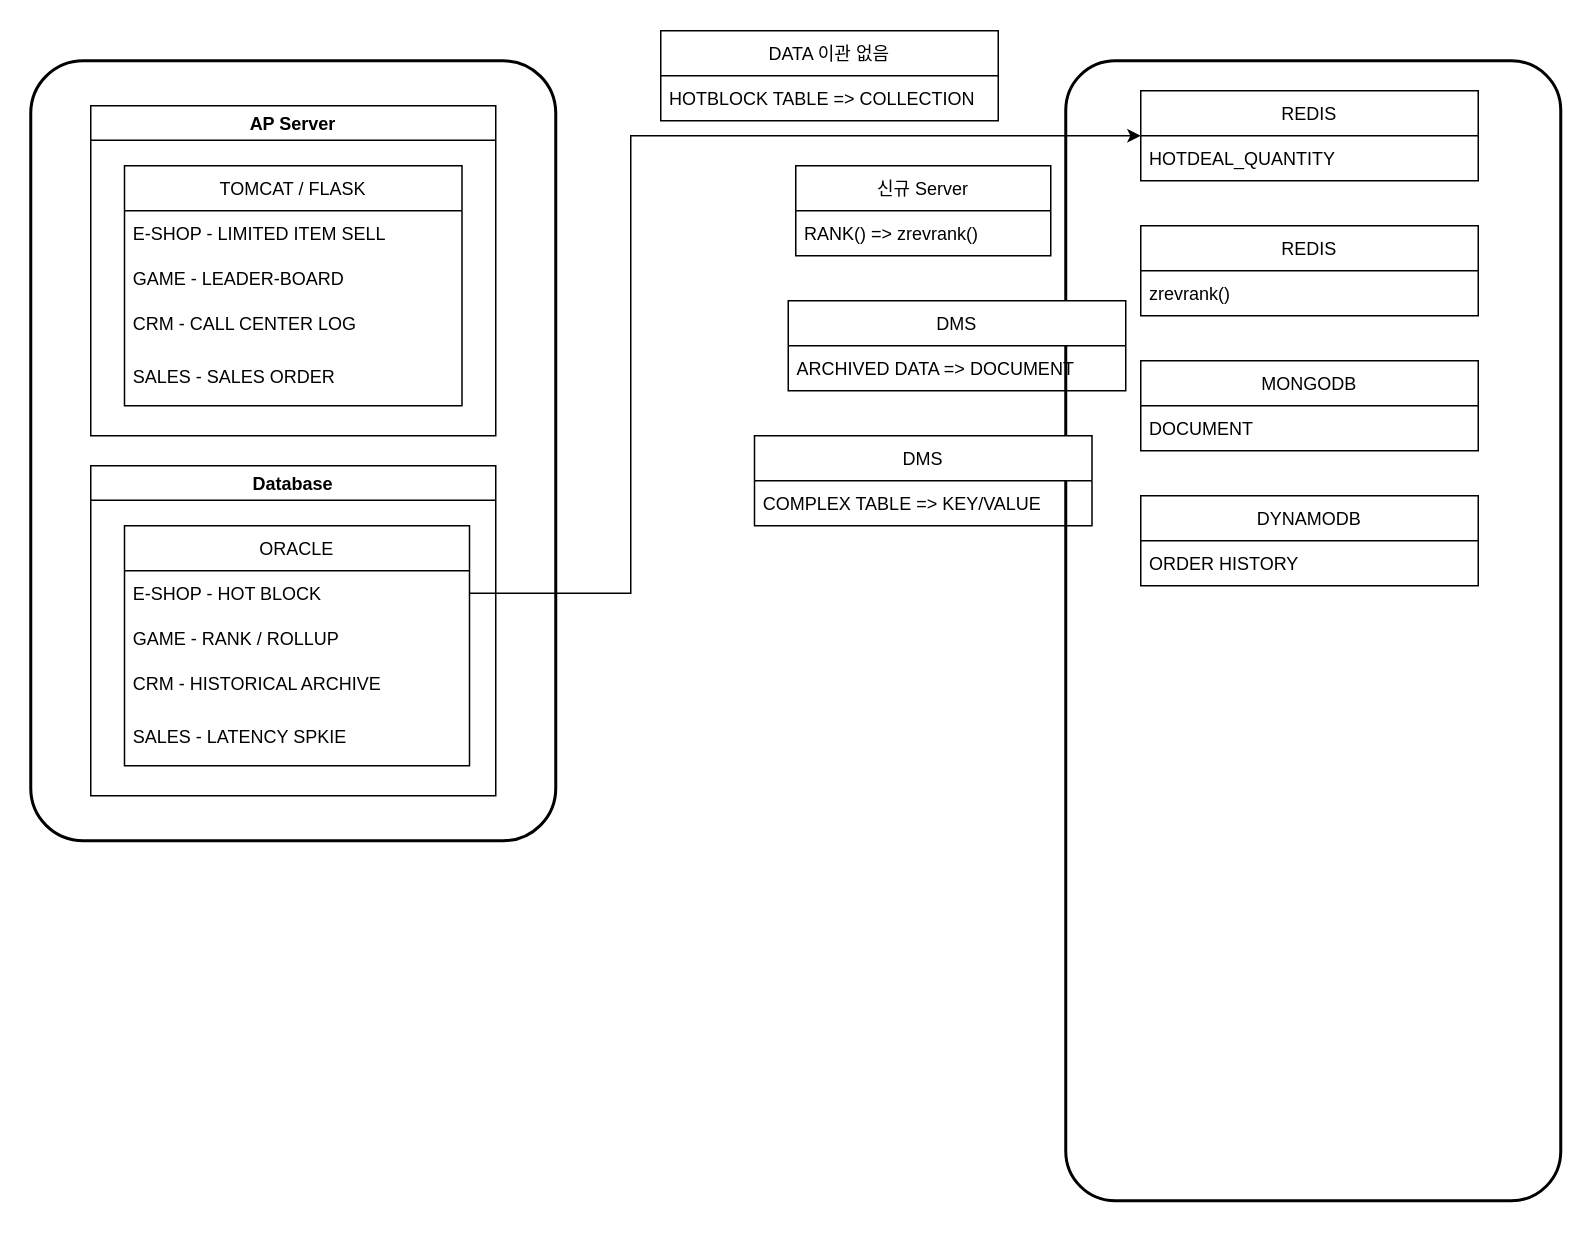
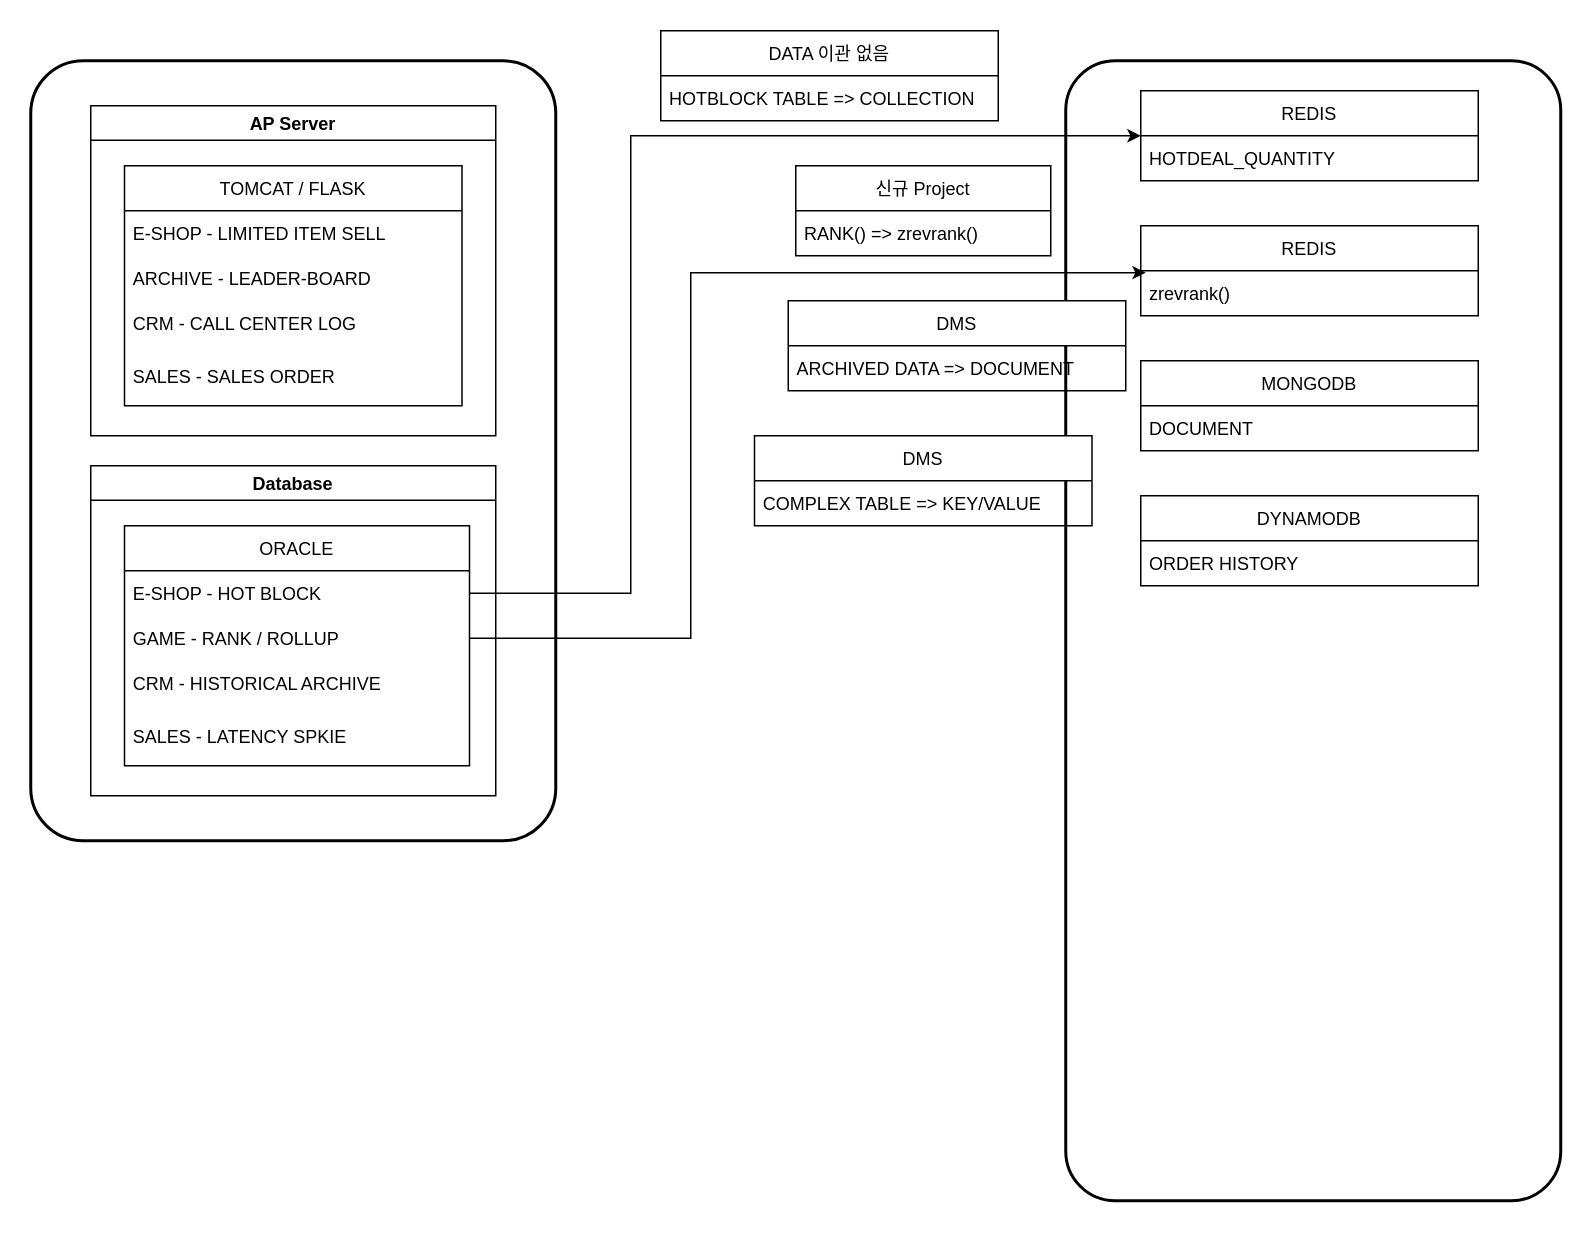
  <mxCell id="0" />
  <mxCell id="1" parent="0" />
  <mxCell id="2" value="" style="rounded=1;arcSize=10;dashed=0;fillColor=none;gradientColor=none;strokeWidth=2;" vertex="1" parent="1"><mxGeometry x="20" y="40" width="350" height="520" as="geometry" /></mxCell>
  <mxCell id="3" value="AP Server" style="swimlane;" vertex="1" parent="1"><mxGeometry x="60" y="70" width="270" height="220" as="geometry" /></mxCell>
  <mxCell id="4" value="TOMCAT / FLASK" style="swimlane;fontStyle=0;childLayout=stackLayout;horizontal=1;startSize=30;horizontalStack=0;resizeParent=1;resizeParentMax=0;resizeLast=0;collapsible=1;marginBottom=0;" vertex="1" parent="3"><mxGeometry x="22.5" y="40" width="225" height="160" as="geometry" /></mxCell>
  <mxCell id="5" value="E-SHOP - LIMITED ITEM SELL" style="text;strokeColor=none;fillColor=none;align=left;verticalAlign=middle;spacingLeft=4;spacingRight=4;overflow=hidden;points=[[0,0.5],[1,0.5]];portConstraint=eastwest;rotatable=0;" vertex="1" parent="4"><mxGeometry y="30" width="225" height="30" as="geometry" /></mxCell>
- <mxCell id="6" value="GAME - LEADER-BOARD" style="text;strokeColor=none;fillColor=none;align=left;verticalAlign=middle;spacingLeft=4;spacingRight=4;overflow=hidden;points=[[0,0.5],[1,0.5]];portConstraint=eastwest;rotatable=0;" vertex="1" parent="4"><mxGeometry y="60" width="225" height="30" as="geometry" /></mxCell>
+ <mxCell id="6" value="ARCHIVE - LEADER-BOARD" style="text;strokeColor=none;fillColor=none;align=left;verticalAlign=middle;spacingLeft=4;spacingRight=4;overflow=hidden;points=[[0,0.5],[1,0.5]];portConstraint=eastwest;rotatable=0;" vertex="1" parent="4"><mxGeometry y="60" width="225" height="30" as="geometry" /></mxCell>
  <mxCell id="7" value="CRM - CALL CENTER LOG" style="text;strokeColor=none;fillColor=none;align=left;verticalAlign=middle;spacingLeft=4;spacingRight=4;overflow=hidden;points=[[0,0.5],[1,0.5]];portConstraint=eastwest;rotatable=0;" vertex="1" parent="4"><mxGeometry y="90" width="225" height="30" as="geometry" /></mxCell>
  <mxCell id="8" value="SALES - SALES ORDER" style="text;strokeColor=none;fillColor=none;align=left;verticalAlign=middle;spacingLeft=4;spacingRight=4;overflow=hidden;points=[[0,0.5],[1,0.5]];portConstraint=eastwest;rotatable=0;container=0;" vertex="1" parent="4"><mxGeometry y="120" width="225" height="40" as="geometry" /></mxCell>
  <mxCell id="9" value="Database" style="swimlane;" vertex="1" parent="1"><mxGeometry x="60" y="310" width="270" height="220" as="geometry" /></mxCell>
  <mxCell id="10" value="ORACLE" style="swimlane;fontStyle=0;childLayout=stackLayout;horizontal=1;startSize=30;horizontalStack=0;resizeParent=1;resizeParentMax=0;resizeLast=0;collapsible=1;marginBottom=0;" vertex="1" parent="9"><mxGeometry x="22.5" y="40" width="230" height="160" as="geometry" /></mxCell>
  <mxCell id="11" value="E-SHOP - HOT BLOCK" style="text;strokeColor=none;fillColor=none;align=left;verticalAlign=middle;spacingLeft=4;spacingRight=4;overflow=hidden;points=[[0,0.5],[1,0.5]];portConstraint=eastwest;rotatable=0;" vertex="1" parent="10"><mxGeometry y="30" width="230" height="30" as="geometry" /></mxCell>
  <mxCell id="12" value="GAME - RANK / ROLLUP" style="text;strokeColor=none;fillColor=none;align=left;verticalAlign=middle;spacingLeft=4;spacingRight=4;overflow=hidden;points=[[0,0.5],[1,0.5]];portConstraint=eastwest;rotatable=0;" vertex="1" parent="10"><mxGeometry y="60" width="230" height="30" as="geometry" /></mxCell>
  <mxCell id="13" value="CRM - HISTORICAL ARCHIVE" style="text;strokeColor=none;fillColor=none;align=left;verticalAlign=middle;spacingLeft=4;spacingRight=4;overflow=hidden;points=[[0,0.5],[1,0.5]];portConstraint=eastwest;rotatable=0;" vertex="1" parent="10"><mxGeometry y="90" width="230" height="30" as="geometry" /></mxCell>
  <mxCell id="14" value="SALES - LATENCY SPKIE" style="text;strokeColor=none;fillColor=none;align=left;verticalAlign=middle;spacingLeft=4;spacingRight=4;overflow=hidden;points=[[0,0.5],[1,0.5]];portConstraint=eastwest;rotatable=0;container=0;" vertex="1" parent="10"><mxGeometry y="120" width="230" height="40" as="geometry" /></mxCell>
  <mxCell id="15" value="" style="rounded=1;arcSize=10;dashed=0;fillColor=none;gradientColor=none;strokeWidth=2;" vertex="1" parent="1"><mxGeometry x="710" y="40" width="330" height="760" as="geometry" /></mxCell>
  <mxCell id="16" value="REDIS" style="swimlane;fontStyle=0;childLayout=stackLayout;horizontal=1;startSize=30;horizontalStack=0;resizeParent=1;resizeParentMax=0;resizeLast=0;collapsible=1;marginBottom=0;" vertex="1" parent="1"><mxGeometry x="760" y="60" width="225" height="60" as="geometry" /></mxCell>
  <mxCell id="17" value="HOTDEAL_QUANTITY" style="text;strokeColor=none;fillColor=none;align=left;verticalAlign=middle;spacingLeft=4;spacingRight=4;overflow=hidden;points=[[0,0.5],[1,0.5]];portConstraint=eastwest;rotatable=0;" vertex="1" parent="16"><mxGeometry y="30" width="225" height="30" as="geometry" /></mxCell>
  <mxCell id="18" value="REDIS" style="swimlane;fontStyle=0;childLayout=stackLayout;horizontal=1;startSize=30;horizontalStack=0;resizeParent=1;resizeParentMax=0;resizeLast=0;collapsible=1;marginBottom=0;" vertex="1" parent="1"><mxGeometry x="760" y="150" width="225" height="60" as="geometry" /></mxCell>
  <mxCell id="19" value="zrevrank()" style="text;strokeColor=none;fillColor=none;align=left;verticalAlign=middle;spacingLeft=4;spacingRight=4;overflow=hidden;points=[[0,0.5],[1,0.5]];portConstraint=eastwest;rotatable=0;" vertex="1" parent="18"><mxGeometry y="30" width="225" height="30" as="geometry" /></mxCell>
  <mxCell id="20" value="MONGODB" style="swimlane;fontStyle=0;childLayout=stackLayout;horizontal=1;startSize=30;horizontalStack=0;resizeParent=1;resizeParentMax=0;resizeLast=0;collapsible=1;marginBottom=0;" vertex="1" parent="1"><mxGeometry x="760" y="240" width="225" height="60" as="geometry" /></mxCell>
  <mxCell id="21" value="DOCUMENT" style="text;strokeColor=none;fillColor=none;align=left;verticalAlign=middle;spacingLeft=4;spacingRight=4;overflow=hidden;points=[[0,0.5],[1,0.5]];portConstraint=eastwest;rotatable=0;" vertex="1" parent="20"><mxGeometry y="30" width="225" height="30" as="geometry" /></mxCell>
  <mxCell id="22" value="DYNAMODB" style="swimlane;fontStyle=0;childLayout=stackLayout;horizontal=1;startSize=30;horizontalStack=0;resizeParent=1;resizeParentMax=0;resizeLast=0;collapsible=1;marginBottom=0;" vertex="1" parent="1"><mxGeometry x="760" y="330" width="225" height="60" as="geometry" /></mxCell>
  <mxCell id="23" value="ORDER HISTORY" style="text;strokeColor=none;fillColor=none;align=left;verticalAlign=middle;spacingLeft=4;spacingRight=4;overflow=hidden;points=[[0,0.5],[1,0.5]];portConstraint=eastwest;rotatable=0;" vertex="1" parent="22"><mxGeometry y="30" width="225" height="30" as="geometry" /></mxCell>
  <mxCell id="24" style="edgeStyle=orthogonalEdgeStyle;rounded=0;orthogonalLoop=1;jettySize=auto;html=1;entryX=0;entryY=0.5;entryDx=0;entryDy=0;" edge="1" parent="1" source="11" target="16"><mxGeometry relative="1" as="geometry"><Array as="points"><mxPoint x="420" y="395" /><mxPoint x="420" y="90" /></Array></mxGeometry></mxCell>
  <mxCell id="25" value="DATA 이관 없음" style="swimlane;fontStyle=0;childLayout=stackLayout;horizontal=1;startSize=30;horizontalStack=0;resizeParent=1;resizeParentMax=0;resizeLast=0;collapsible=1;marginBottom=0;" vertex="1" parent="1"><mxGeometry x="440" y="20" width="225" height="60" as="geometry" /></mxCell>
  <mxCell id="26" value="HOTBLOCK TABLE =&gt; COLLECTION " style="text;strokeColor=none;fillColor=none;align=left;verticalAlign=middle;spacingLeft=4;spacingRight=4;overflow=hidden;points=[[0,0.5],[1,0.5]];portConstraint=eastwest;rotatable=0;" vertex="1" parent="25"><mxGeometry y="30" width="225" height="30" as="geometry" /></mxCell>
- <mxCell id="28" value="신규 Server" style="swimlane;fontStyle=0;childLayout=stackLayout;horizontal=1;startSize=30;horizontalStack=0;resizeParent=1;resizeParentMax=0;resizeLast=0;collapsible=1;marginBottom=0;" vertex="1" parent="1"><mxGeometry x="530" y="110" width="170" height="60" as="geometry" /></mxCell>
+ <mxCell id="27" style="edgeStyle=orthogonalEdgeStyle;rounded=0;orthogonalLoop=1;jettySize=auto;html=1;entryX=0.015;entryY=0.042;entryDx=0;entryDy=0;entryPerimeter=0;" edge="1" parent="1" source="12" target="19"><mxGeometry relative="1" as="geometry"><Array as="points"><mxPoint x="460" y="425" /><mxPoint x="460" y="181" /></Array></mxGeometry></mxCell>
+ <mxCell id="28" value="신규 Project" style="swimlane;fontStyle=0;childLayout=stackLayout;horizontal=1;startSize=30;horizontalStack=0;resizeParent=1;resizeParentMax=0;resizeLast=0;collapsible=1;marginBottom=0;" vertex="1" parent="1"><mxGeometry x="530" y="110" width="170" height="60" as="geometry" /></mxCell>
  <mxCell id="29" value="RANK() =&gt; zrevrank()" style="text;strokeColor=none;fillColor=none;align=left;verticalAlign=middle;spacingLeft=4;spacingRight=4;overflow=hidden;points=[[0,0.5],[1,0.5]];portConstraint=eastwest;rotatable=0;" vertex="1" parent="28"><mxGeometry y="30" width="170" height="30" as="geometry" /></mxCell>
  <mxCell id="30" value="DMS" style="swimlane;fontStyle=0;childLayout=stackLayout;horizontal=1;startSize=30;horizontalStack=0;resizeParent=1;resizeParentMax=0;resizeLast=0;collapsible=1;marginBottom=0;" vertex="1" parent="1"><mxGeometry x="525" y="200" width="225" height="60" as="geometry" /></mxCell>
  <mxCell id="31" value="ARCHIVED DATA =&gt; DOCUMENT" style="text;strokeColor=none;fillColor=none;align=left;verticalAlign=middle;spacingLeft=4;spacingRight=4;overflow=hidden;points=[[0,0.5],[1,0.5]];portConstraint=eastwest;rotatable=0;" vertex="1" parent="30"><mxGeometry y="30" width="225" height="30" as="geometry" /></mxCell>
  <mxCell id="32" value="DMS" style="swimlane;fontStyle=0;childLayout=stackLayout;horizontal=1;startSize=30;horizontalStack=0;resizeParent=1;resizeParentMax=0;resizeLast=0;collapsible=1;marginBottom=0;" vertex="1" parent="1"><mxGeometry x="502.5" y="290" width="225" height="60" as="geometry" /></mxCell>
  <mxCell id="33" value="COMPLEX TABLE =&gt; KEY/VALUE" style="text;strokeColor=none;fillColor=none;align=left;verticalAlign=middle;spacingLeft=4;spacingRight=4;overflow=hidden;points=[[0,0.5],[1,0.5]];portConstraint=eastwest;rotatable=0;" vertex="1" parent="32"><mxGeometry y="30" width="225" height="30" as="geometry" /></mxCell>
